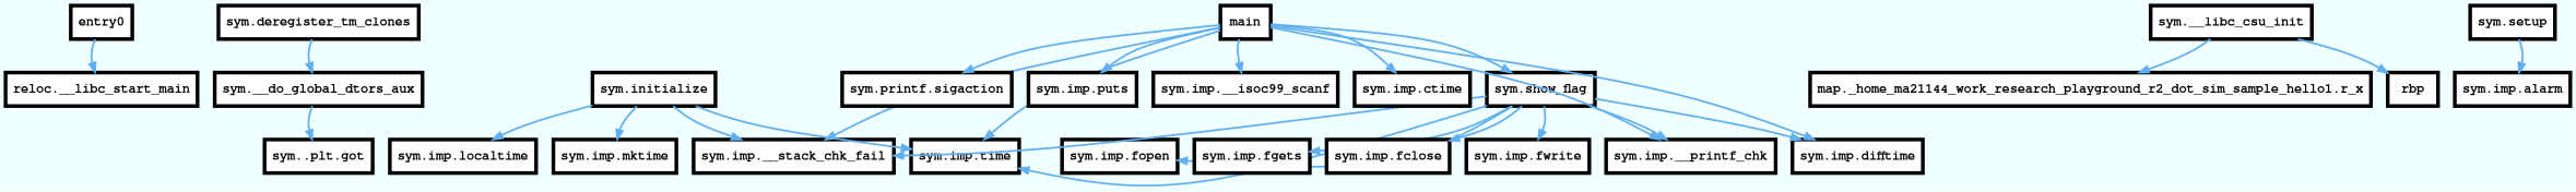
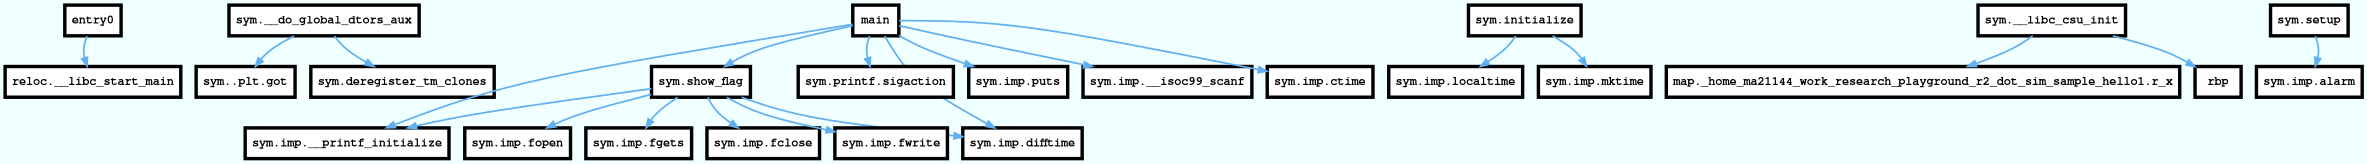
  digraph {
    bgcolor=azure
    fontname=Courier
    rankdir=TB
    splines=curved
    node [fillcolor=white fontname="Courier Bold" fontsize=14 penwidth=4 shape=box style=filled]
    edge [arrowhead=normal color="#61afef" style=bold weight=2]
    n1 [label=entry0]
    n2 [label="reloc.__libc_start_main"]
    n3 [label="sym.__do_global_dtors_aux"]
    n4 [label="sym..plt.got"]
    n5 [label="sym.deregister_tm_clones"]
    n6 [label="sym.show_flag"]
-   n7 [label="sym.imp.time"]
    n8 [label="sym.imp.fopen"]
    n9 [label="sym.imp.fgets"]
-   n10 [label="sym.imp.__printf_chk"]
+   n10 [label="sym.imp.__printf_initialize"]
    n11 [label="sym.imp.fclose"]
    n12 [label="sym.imp.difftime"]
    n13 [label="sym.imp.fwrite"]
-   n14 [label="sym.imp.__stack_chk_fail"]
    n15 [label="sym.initialize"]
    n16 [label="sym.imp.localtime"]
    n17 [label="sym.imp.mktime"]
    n18 [label="sym.__libc_csu_init"]
    n19 [label="map._home_ma21144_work_research_playground_r2_dot_sim_sample_hello1.r_x"]
    n20 [label=rbp]
    n21 [label=main]
    n22 [label="sym.printf.sigaction"]
    n23 [label="sym.imp.puts"]
    n24 [label="sym.imp.__isoc99_scanf"]
    n25 [label="sym.imp.ctime"]
    n26 [label="sym.setup"]
    n27 [label="sym.imp.alarm"]
    n1 -> n2
    n3 -> n4
-   n5 -> n3
-   n6 -> n7
+   n3 -> n5
    n6 -> n8
    n6 -> n9
    n6 -> n10
    n6 -> n11
    n6 -> n12
    n6 -> n13
-   n6 -> n14
-   n15 -> n7
-   n15 -> n14
    n15 -> n16
    n15 -> n17
    n18 -> n19
    n18 -> n20
    n21 -> n6
-   n21 -> n7
    n21 -> n10
    n21 -> n12
-   n21 -> n14
    n21 -> n22
    n21 -> n23
    n21 -> n24
    n21 -> n25
    n26 -> n27
  }
